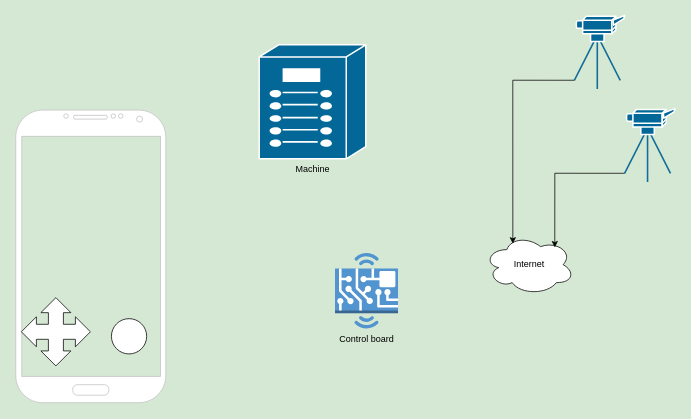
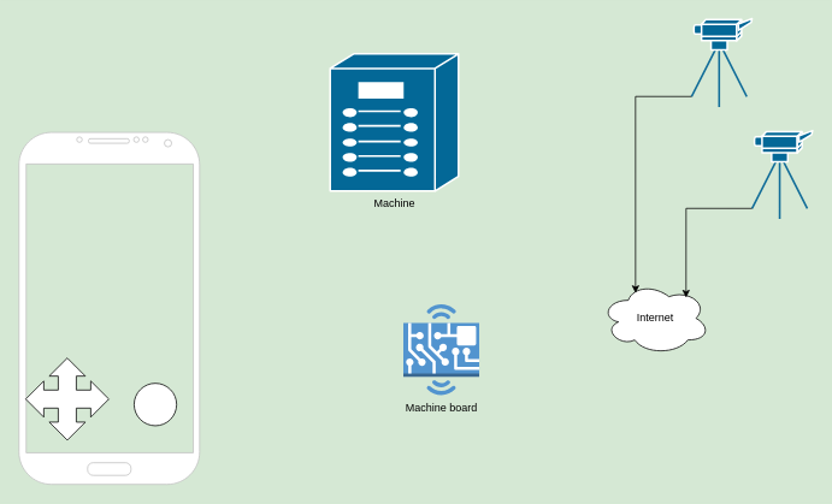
  <mxCell id="0" />
  <mxCell id="1" parent="0" />
  <mxCell id="2" value="" style="verticalLabelPosition=bottom;verticalAlign=top;html=1;shadow=0;dashed=0;strokeWidth=1;shape=mxgraph.android.phone2;strokeColor=#c0c0c0;" vertex="1" parent="1"><mxGeometry x="20.5" y="146" width="200" height="390" as="geometry" /></mxCell>
- <mxCell id="3" value="Machine&lt;br&gt;" style="shape=mxgraph.cisco.misc.breakout_box;html=1;pointerEvents=1;dashed=0;fillColor=#036897;strokeColor=#ffffff;strokeWidth=2;verticalLabelPosition=bottom;verticalAlign=top;align=center;outlineConnect=0;" vertex="1" parent="1"><mxGeometry x="345" y="59" width="142" height="152" as="geometry" /></mxCell>
- <mxCell id="4" value="Control board&lt;br&gt;" style="outlineConnect=0;dashed=0;verticalLabelPosition=bottom;verticalAlign=top;align=center;html=1;shape=mxgraph.aws3.hardware_board;fillColor=#5294CF;gradientColor=none;" vertex="1" parent="1"><mxGeometry x="446" y="336.5" width="84" height="100.5" as="geometry" /></mxCell>
- <mxCell id="5" value="Internet" style="ellipse;shape=cloud;whiteSpace=wrap;html=1;" vertex="1" parent="1"><mxGeometry x="645" y="312" width="120" height="80" as="geometry" /></mxCell>
+ <mxCell id="3" value="Machine&lt;br&gt;" style="shape=mxgraph.cisco.misc.breakout_box;html=1;pointerEvents=1;dashed=0;fillColor=#036897;strokeColor=#ffffff;strokeWidth=2;verticalLabelPosition=bottom;verticalAlign=top;align=center;outlineConnect=0;" vertex="1" parent="1"><mxGeometry x="365" y="59" width="142" height="152" as="geometry" /></mxCell>
+ <mxCell id="4" value="Machine board&lt;br&gt;" style="outlineConnect=0;dashed=0;verticalLabelPosition=bottom;verticalAlign=top;align=center;html=1;shape=mxgraph.aws3.hardware_board;fillColor=#5294CF;gradientColor=none;" vertex="1" parent="1"><mxGeometry x="446" y="336.5" width="84" height="100.5" as="geometry" /></mxCell>
+ <mxCell id="5" value="Internet" style="ellipse;shape=cloud;whiteSpace=wrap;html=1;" vertex="1" parent="1"><mxGeometry x="665" y="312" width="120" height="80" as="geometry" /></mxCell>
  <mxCell id="6" value="" style="shape=mxgraph.cisco.computers_and_peripherals.video_camera;html=1;pointerEvents=1;dashed=0;fillColor=#036897;strokeColor=#ffffff;strokeWidth=2;verticalLabelPosition=bottom;verticalAlign=top;align=center;outlineConnect=0;" vertex="1" parent="1"><mxGeometry x="832" y="144" width="67" height="98" as="geometry" /></mxCell>
  <mxCell id="7" value="" style="shape=mxgraph.cisco.computers_and_peripherals.video_camera;html=1;pointerEvents=1;dashed=0;fillColor=#036897;strokeColor=#ffffff;strokeWidth=2;verticalLabelPosition=bottom;verticalAlign=top;align=center;outlineConnect=0;" vertex="1" parent="1"><mxGeometry x="765" y="20" width="67" height="98" as="geometry" /></mxCell>
  <mxCell id="8" style="edgeStyle=orthogonalEdgeStyle;rounded=0;orthogonalLoop=1;jettySize=auto;html=1;exitX=0;exitY=0.88;exitDx=0;exitDy=0;exitPerimeter=0;entryX=0.317;entryY=0.15;entryDx=0;entryDy=0;entryPerimeter=0;" edge="1" parent="1" source="7" target="5"><mxGeometry relative="1" as="geometry" /></mxCell>
  <mxCell id="9" style="edgeStyle=orthogonalEdgeStyle;rounded=0;orthogonalLoop=1;jettySize=auto;html=1;exitX=0;exitY=0.88;exitDx=0;exitDy=0;exitPerimeter=0;entryX=0.783;entryY=0.213;entryDx=0;entryDy=0;entryPerimeter=0;" edge="1" parent="1" source="6" target="5"><mxGeometry relative="1" as="geometry" /></mxCell>
  <mxCell id="10" value="" style="html=1;shadow=0;dashed=0;align=center;verticalAlign=middle;shape=mxgraph.arrows2.quadArrow;dy=10;dx=20;notch=24;arrowHead=10;" vertex="1" parent="1"><mxGeometry x="28" y="396" width="92" height="91" as="geometry" /></mxCell>
  <mxCell id="11" value="" style="ellipse;whiteSpace=wrap;html=1;aspect=fixed;" vertex="1" parent="1"><mxGeometry x="148" y="424" width="47" height="47" as="geometry" /></mxCell>
